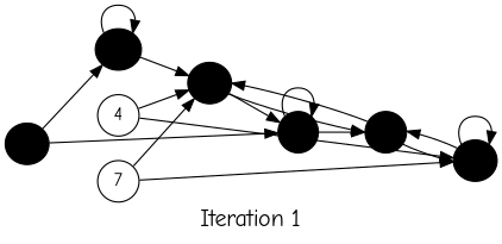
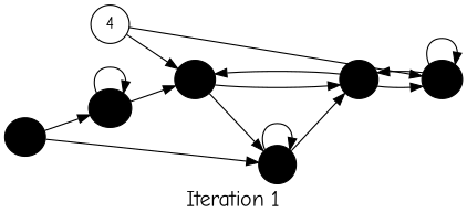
  digraph {
    fontsize=18
    label="Iteration 1"
    splines=false
    rankdir=LR
    fontname="Comic Neue"
    node [fillcolor=black shape=ellipse style=filled fontname="Comic Neue"]
    edge [fontname="Comic Neue"]
    0 [height=0.3 width=0.3]
    2 [height=0.3 width=0.3]
    1 [height=0.3 width=0.3]
    3 [height=0.3 width=0.3]
    5 [height=0.3 width=0.3]
    4 [fillcolor=white height=0.3 width=0.3]
    6 [height=0.3 width=0.3]
-   7 [fillcolor=white height=0.3 width=0.3]
    0 -> 0
    0 -> 2
    2 -> 1
    2 -> 3
    1 -> 1
    1 -> 3
    3 -> 2
    3 -> 5
    5 -> 3
    5 -> 5
    4 -> 2
    4 -> 5
    6 -> 0
    6 -> 1
-   7 -> 2
-   7 -> 5
  }
